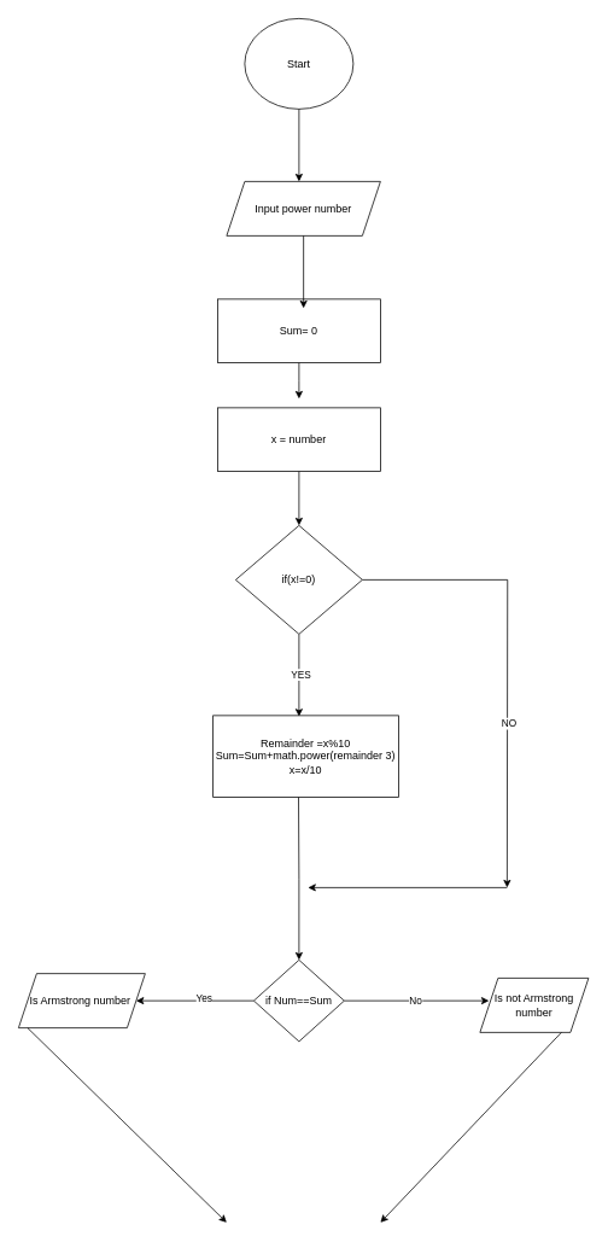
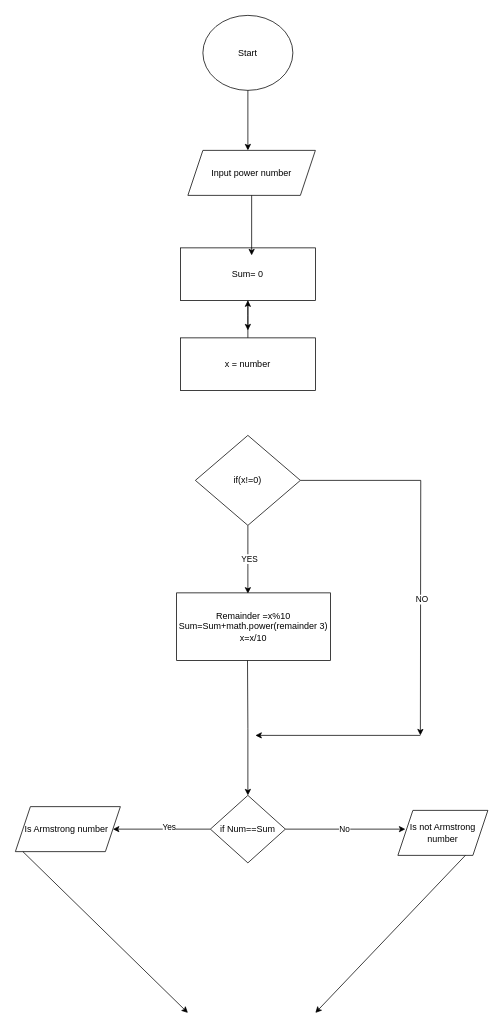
  <mxCell id="0" />
  <mxCell id="1" parent="0" />
  <mxCell id="2" value="Start" style="ellipse;whiteSpace=wrap;html=1;" vertex="1" parent="1"><mxGeometry x="270" y="20" width="120" height="100" as="geometry" /></mxCell>
  <mxCell id="3" value="Input power number" style="shape=parallelogram;perimeter=parallelogramPerimeter;whiteSpace=wrap;html=1;fixedSize=1;" vertex="1" parent="1"><mxGeometry x="250" y="200" width="170" height="60" as="geometry" /></mxCell>
  <mxCell id="4" style="edgeStyle=orthogonalEdgeStyle;rounded=0;orthogonalLoop=1;jettySize=auto;html=1;" edge="1" parent="1" source="2"><mxGeometry relative="1" as="geometry"><mxPoint x="330" y="200" as="targetPoint" /><Array as="points"><mxPoint x="330" y="198" /></Array></mxGeometry></mxCell>
  <mxCell id="5" style="edgeStyle=orthogonalEdgeStyle;rounded=0;orthogonalLoop=1;jettySize=auto;html=1;" edge="1" parent="1" source="6"><mxGeometry relative="1" as="geometry"><mxPoint x="330" y="440" as="targetPoint" /></mxGeometry></mxCell>
  <mxCell id="6" value="Sum= 0" style="rounded=0;whiteSpace=wrap;html=1;" vertex="1" parent="1"><mxGeometry x="240" y="330" width="180" height="70" as="geometry" /></mxCell>
  <mxCell id="7" style="edgeStyle=orthogonalEdgeStyle;rounded=0;orthogonalLoop=1;jettySize=auto;html=1;entryX=0.528;entryY=0.143;entryDx=0;entryDy=0;entryPerimeter=0;" edge="1" parent="1" source="3" target="6"><mxGeometry relative="1" as="geometry" /></mxCell>
- <mxCell id="8" style="edgeStyle=orthogonalEdgeStyle;rounded=0;orthogonalLoop=1;jettySize=auto;html=1;entryX=0.5;entryY=0;entryDx=0;entryDy=0;" edge="1" parent="1" source="9" target="14"><mxGeometry relative="1" as="geometry" /></mxCell>
+ <mxCell id="8" style="edgeStyle=orthogonalEdgeStyle;rounded=0;orthogonalLoop=1;jettySize=auto;html=1;" edge="1" parent="1" source="9" target="6"><mxGeometry relative="1" as="geometry" /></mxCell>
  <mxCell id="9" value="x = number" style="rounded=0;whiteSpace=wrap;html=1;" vertex="1" parent="1"><mxGeometry x="240" y="450" width="180" height="70" as="geometry" /></mxCell>
  <mxCell id="10" style="edgeStyle=orthogonalEdgeStyle;rounded=0;orthogonalLoop=1;jettySize=auto;html=1;" edge="1" parent="1" source="14"><mxGeometry relative="1" as="geometry"><mxPoint x="560" y="980" as="targetPoint" /></mxGeometry></mxCell>
  <mxCell id="11" value="NO" style="edgeLabel;html=1;align=center;verticalAlign=middle;resizable=0;points=[];" vertex="1" connectable="0" parent="10"><mxGeometry x="0.273" relative="1" as="geometry"><mxPoint x="1" as="offset" /></mxGeometry></mxCell>
  <mxCell id="12" style="edgeStyle=orthogonalEdgeStyle;rounded=0;orthogonalLoop=1;jettySize=auto;html=1;" edge="1" parent="1" source="14"><mxGeometry relative="1" as="geometry"><mxPoint x="330" y="791" as="targetPoint" /></mxGeometry></mxCell>
  <mxCell id="13" value="YES" style="edgeLabel;html=1;align=center;verticalAlign=middle;resizable=0;points=[];" vertex="1" connectable="0" parent="12"><mxGeometry x="-0.031" y="1" relative="1" as="geometry"><mxPoint as="offset" /></mxGeometry></mxCell>
  <mxCell id="14" value="if(x!=0)" style="rhombus;whiteSpace=wrap;html=1;" vertex="1" parent="1"><mxGeometry x="260" y="580" width="140" height="120" as="geometry" /></mxCell>
  <mxCell id="15" style="edgeStyle=orthogonalEdgeStyle;rounded=0;orthogonalLoop=1;jettySize=auto;html=1;" edge="1" parent="1"><mxGeometry relative="1" as="geometry"><mxPoint x="330" y="1060" as="targetPoint" /><mxPoint x="329.5" y="880" as="sourcePoint" /></mxGeometry></mxCell>
  <mxCell id="16" value="Remainder =x%10&lt;div&gt;Sum=Sum+math.power(remainder 3)&lt;/div&gt;&lt;div&gt;x=x/10&lt;/div&gt;" style="rounded=0;whiteSpace=wrap;html=1;" vertex="1" parent="1"><mxGeometry x="235" y="790" width="205" height="90" as="geometry" /></mxCell>
  <mxCell id="17" value="" style="endArrow=classic;html=1;rounded=0;" edge="1" parent="1"><mxGeometry width="50" height="50" relative="1" as="geometry"><mxPoint x="560" y="980" as="sourcePoint" /><mxPoint x="340" y="980" as="targetPoint" /></mxGeometry></mxCell>
  <mxCell id="18" style="edgeStyle=orthogonalEdgeStyle;rounded=0;orthogonalLoop=1;jettySize=auto;html=1;" edge="1" parent="1" source="22"><mxGeometry relative="1" as="geometry"><mxPoint x="540" y="1105" as="targetPoint" /></mxGeometry></mxCell>
  <mxCell id="19" value="No" style="edgeLabel;html=1;align=center;verticalAlign=middle;resizable=0;points=[];" vertex="1" connectable="0" parent="18"><mxGeometry x="-0.034" y="1" relative="1" as="geometry"><mxPoint as="offset" /></mxGeometry></mxCell>
  <mxCell id="20" style="edgeStyle=orthogonalEdgeStyle;rounded=0;orthogonalLoop=1;jettySize=auto;html=1;" edge="1" parent="1" source="22"><mxGeometry relative="1" as="geometry"><mxPoint x="150" y="1105" as="targetPoint" /></mxGeometry></mxCell>
  <mxCell id="21" value="Yes" style="edgeLabel;html=1;align=center;verticalAlign=middle;resizable=0;points=[];" vertex="1" connectable="0" parent="20"><mxGeometry x="-0.148" y="-3" relative="1" as="geometry"><mxPoint as="offset" /></mxGeometry></mxCell>
  <mxCell id="22" value="if Num==Sum" style="rhombus;whiteSpace=wrap;html=1;" vertex="1" parent="1"><mxGeometry x="280" y="1060" width="100" height="90" as="geometry" /></mxCell>
  <mxCell id="23" value="Is not Armstrong number" style="shape=parallelogram;perimeter=parallelogramPerimeter;whiteSpace=wrap;html=1;fixedSize=1;" vertex="1" parent="1"><mxGeometry x="530" y="1080" width="120" height="60" as="geometry" /></mxCell>
  <mxCell id="24" value="Is Armstrong number&amp;nbsp;" style="shape=parallelogram;perimeter=parallelogramPerimeter;whiteSpace=wrap;html=1;fixedSize=1;" vertex="1" parent="1"><mxGeometry x="20" y="1075" width="140" height="60" as="geometry" /></mxCell>
  <mxCell id="25" value="" style="endArrow=classic;html=1;rounded=0;" edge="1" parent="1"><mxGeometry width="50" height="50" relative="1" as="geometry"><mxPoint x="30" y="1135" as="sourcePoint" /><mxPoint x="250" y="1350" as="targetPoint" /></mxGeometry></mxCell>
  <mxCell id="26" value="" style="endArrow=classic;html=1;rounded=0;exitX=0.75;exitY=1;exitDx=0;exitDy=0;" edge="1" parent="1" source="23"><mxGeometry width="50" height="50" relative="1" as="geometry"><mxPoint x="430" y="1180" as="sourcePoint" /><mxPoint x="420" y="1350" as="targetPoint" /></mxGeometry></mxCell>
